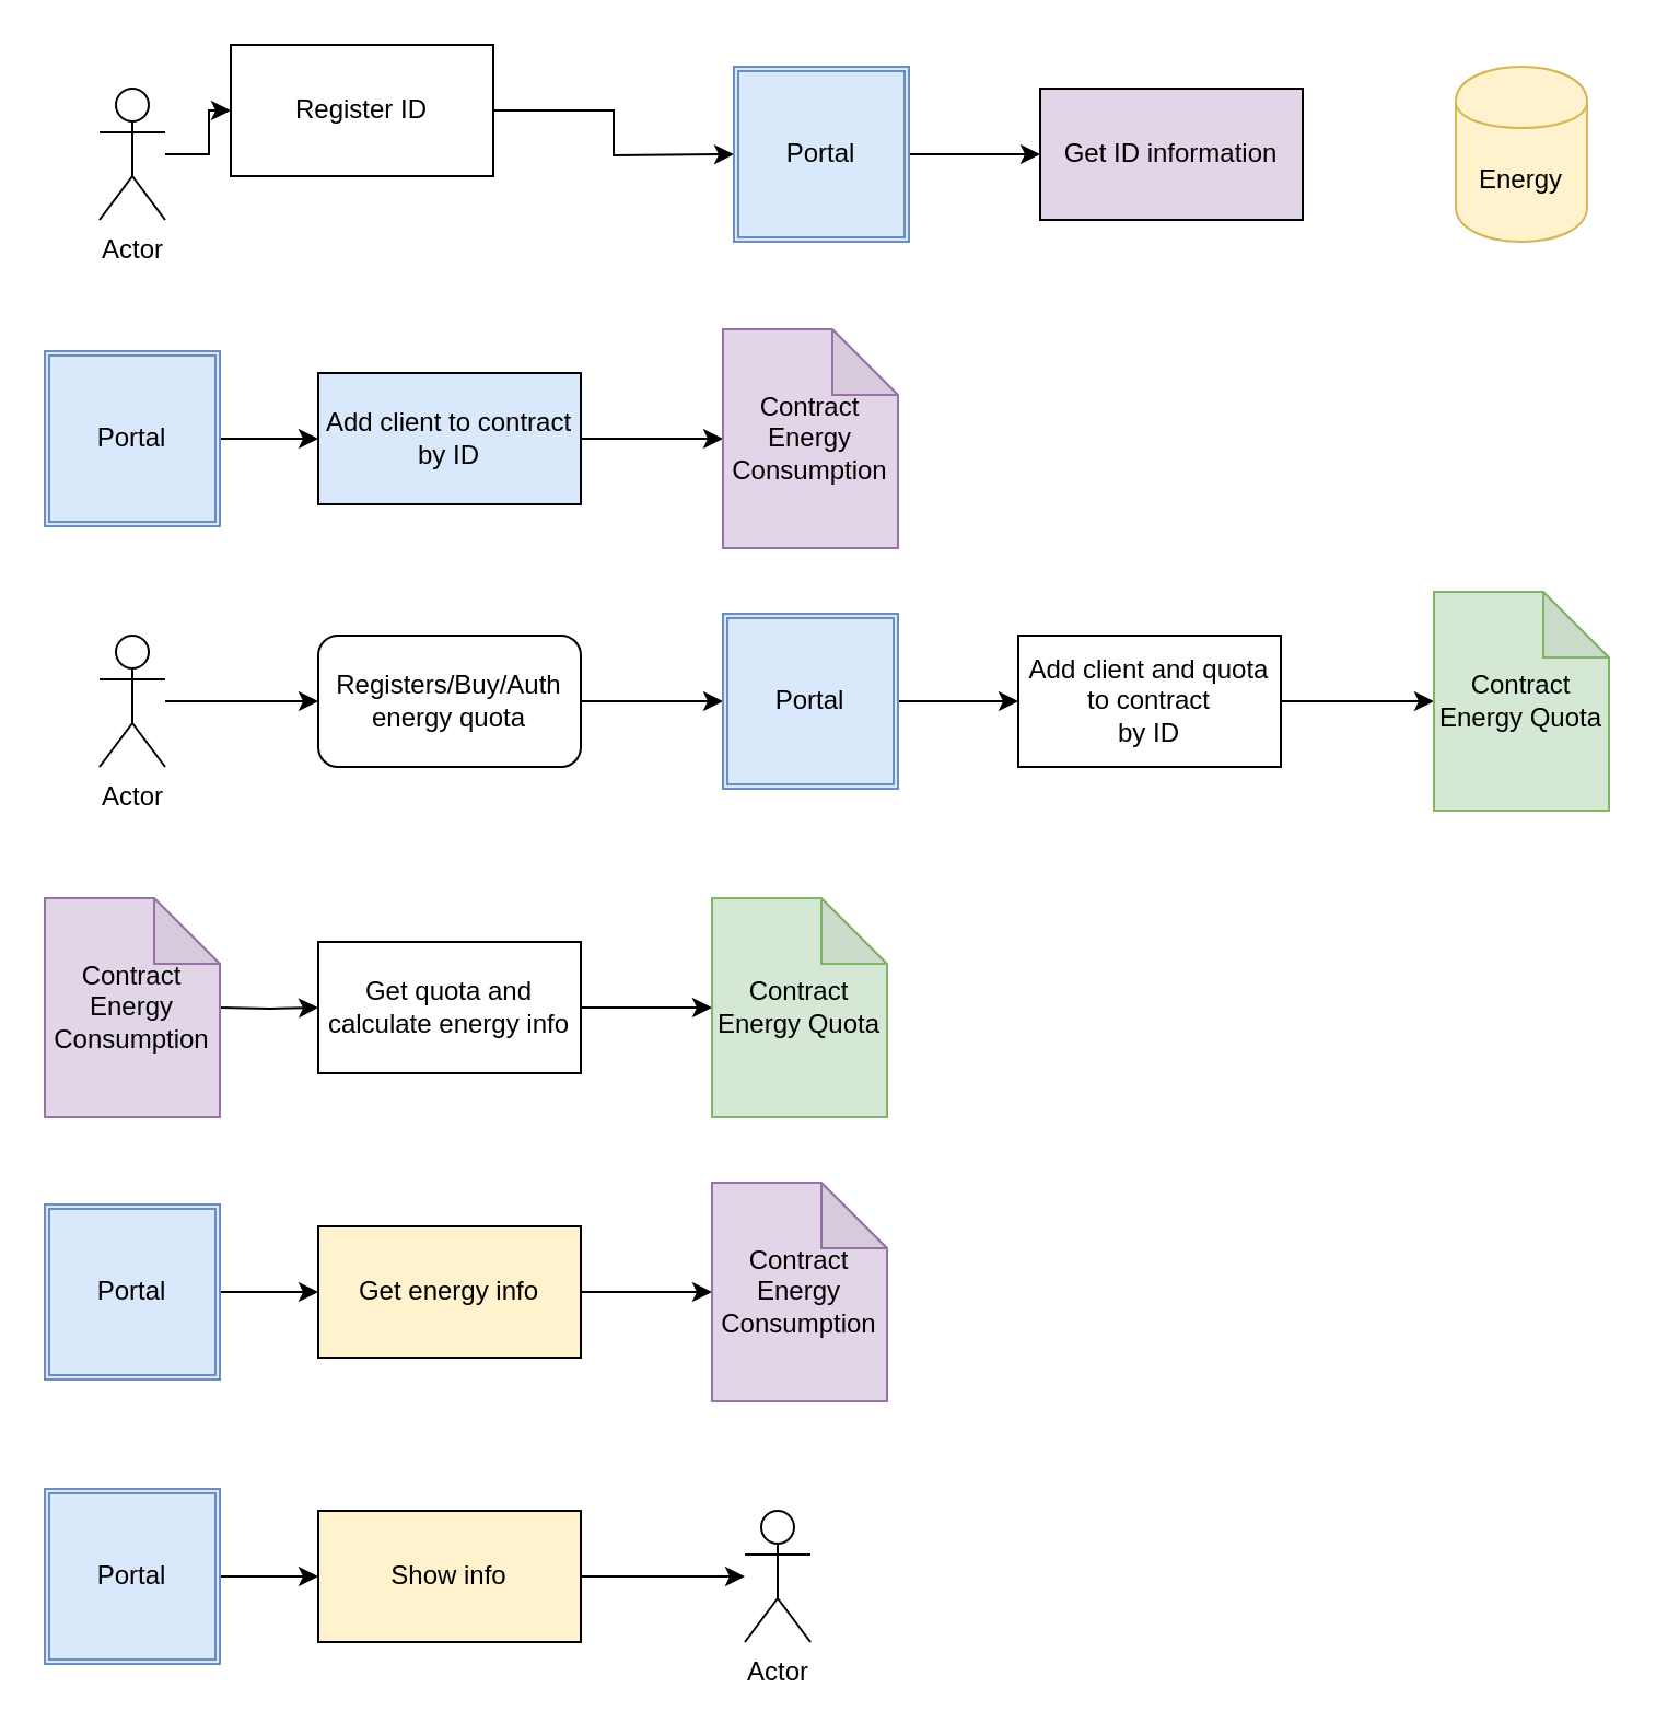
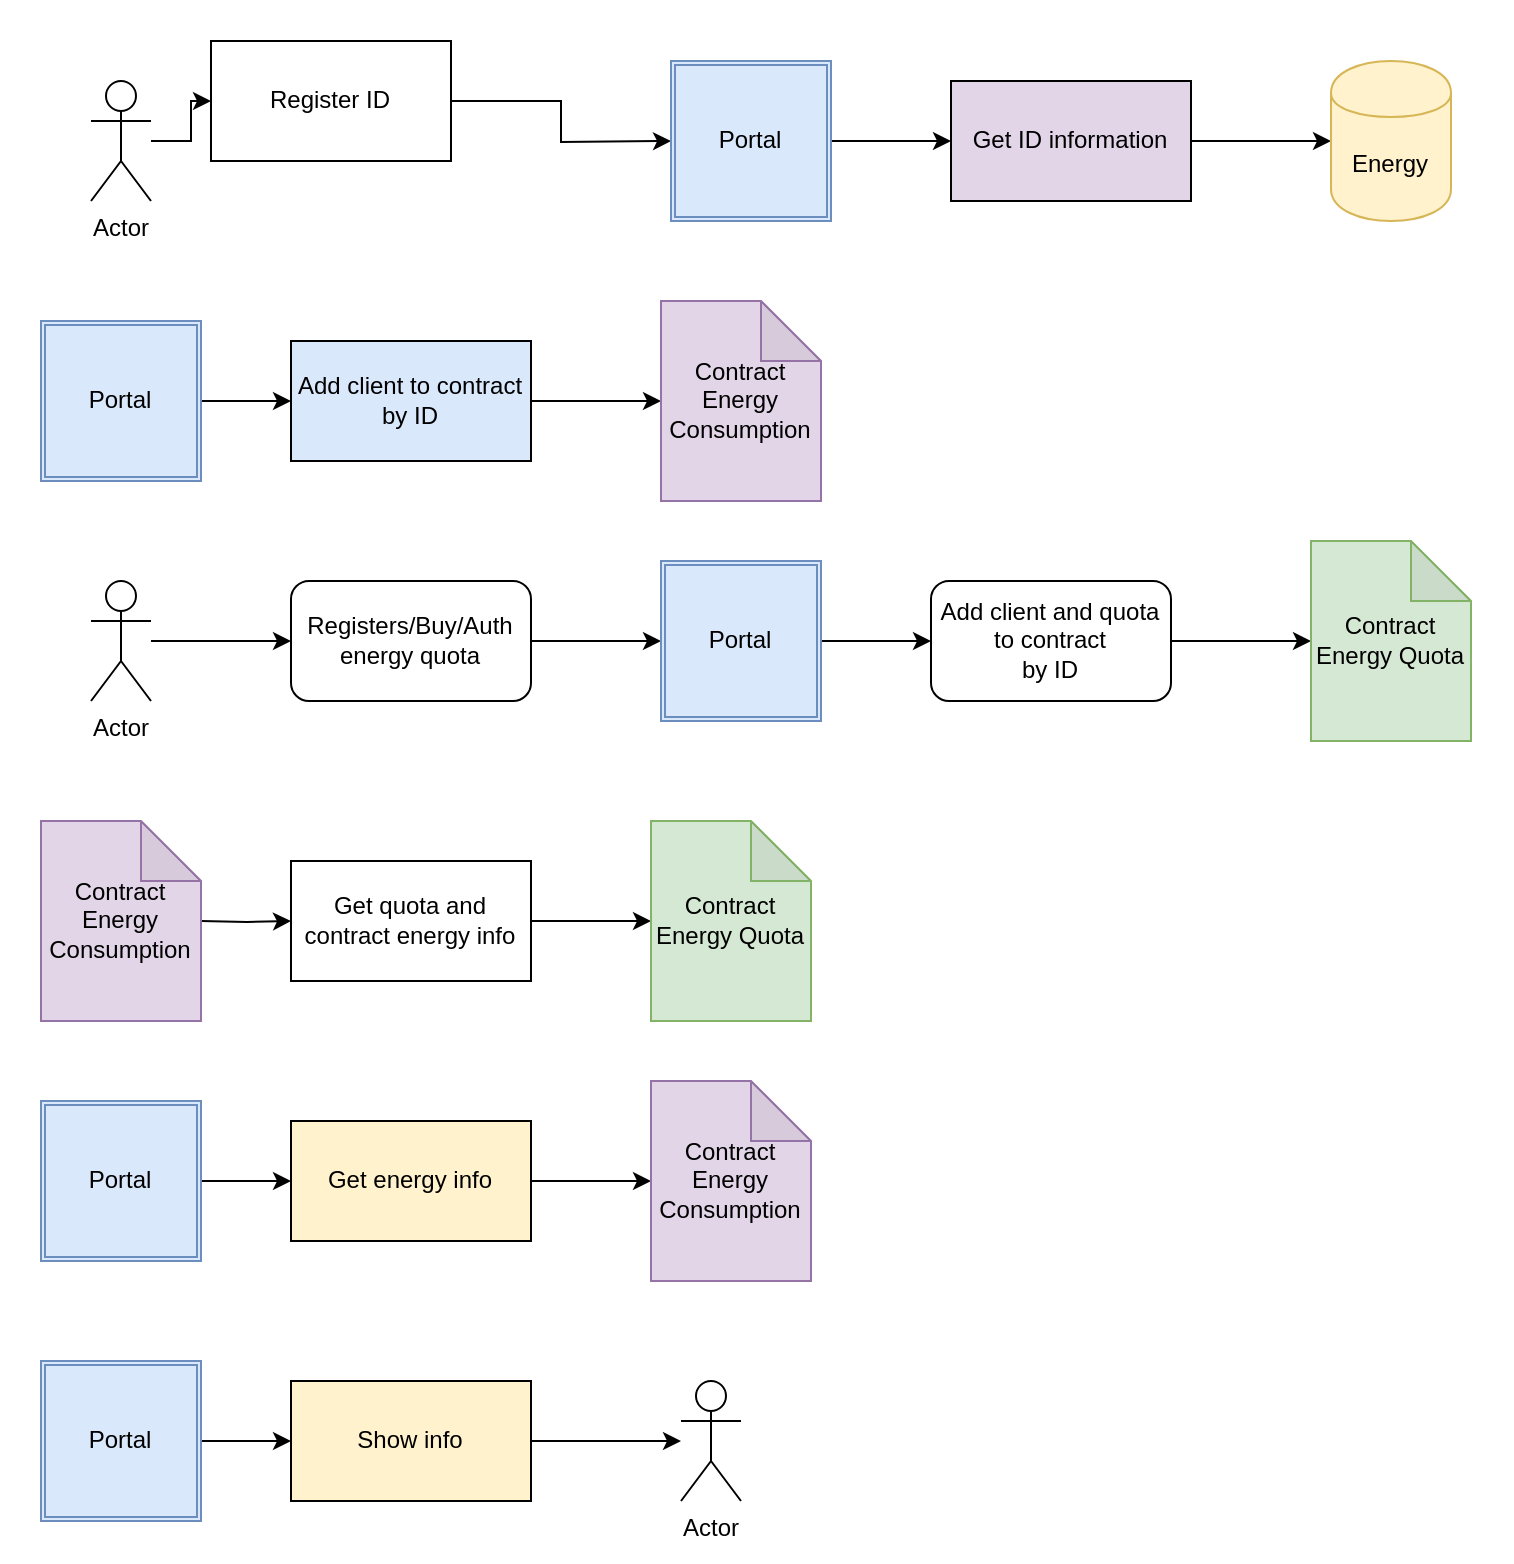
  <mxCell id="0" />
  <mxCell id="1" parent="0" />
  <mxCell id="2" style="edgeStyle=orthogonalEdgeStyle;rounded=0;orthogonalLoop=1;jettySize=auto;html=1;entryX=0;entryY=0.5;entryDx=0;entryDy=0;" edge="1" parent="1" source="3" target="5"><mxGeometry relative="1" as="geometry" /></mxCell>
  <mxCell id="3" value="Actor" style="shape=umlActor;verticalLabelPosition=bottom;labelBackgroundColor=#ffffff;verticalAlign=top;html=1;outlineConnect=0;" vertex="1" parent="1"><mxGeometry x="45" y="40" width="30" height="60" as="geometry" /></mxCell>
  <mxCell id="4" style="edgeStyle=orthogonalEdgeStyle;rounded=0;orthogonalLoop=1;jettySize=auto;html=1;entryX=0;entryY=0.5;entryDx=0;entryDy=0;" edge="1" parent="1" source="5"><mxGeometry relative="1" as="geometry"><mxPoint x="335" y="70" as="targetPoint" /></mxGeometry></mxCell>
  <mxCell id="5" value="Register ID" style="rounded=0;whiteSpace=wrap;html=1;" vertex="1" parent="1"><mxGeometry x="105" y="20" width="120" height="60" as="geometry" /></mxCell>
  <mxCell id="6" value="" style="edgeStyle=orthogonalEdgeStyle;rounded=0;orthogonalLoop=1;jettySize=auto;html=1;" edge="1" parent="1" source="7" target="9"><mxGeometry relative="1" as="geometry" /></mxCell>
  <mxCell id="7" value="Portal" style="shape=ext;double=1;whiteSpace=wrap;html=1;aspect=fixed;fillColor=#dae8fc;strokeColor=#6c8ebf;" vertex="1" parent="1"><mxGeometry x="335" y="30" width="80" height="80" as="geometry" /></mxCell>
+ <mxCell id="8" style="edgeStyle=orthogonalEdgeStyle;rounded=0;orthogonalLoop=1;jettySize=auto;html=1;exitX=1;exitY=0.5;exitDx=0;exitDy=0;" edge="1" parent="1" source="9" target="10"><mxGeometry relative="1" as="geometry" /></mxCell>
  <mxCell id="9" value="Get ID information" style="rounded=0;whiteSpace=wrap;html=1;fillColor=#e1d5e7;" vertex="1" parent="1"><mxGeometry x="475" y="40" width="120" height="60" as="geometry" /></mxCell>
  <mxCell id="10" value="Energy" style="shape=cylinder;whiteSpace=wrap;html=1;boundedLbl=1;backgroundOutline=1;fillColor=#fff2cc;strokeColor=#d6b656;" vertex="1" parent="1"><mxGeometry x="665" y="30" width="60" height="80" as="geometry" /></mxCell>
  <mxCell id="11" style="edgeStyle=orthogonalEdgeStyle;rounded=0;orthogonalLoop=1;jettySize=auto;html=1;entryX=0;entryY=0.5;entryDx=0;entryDy=0;" edge="1" parent="1" source="12" target="14"><mxGeometry relative="1" as="geometry" /></mxCell>
  <mxCell id="12" value="Portal" style="shape=ext;double=1;whiteSpace=wrap;html=1;aspect=fixed;fillColor=#dae8fc;strokeColor=#6c8ebf;" vertex="1" parent="1"><mxGeometry x="20" y="160" width="80" height="80" as="geometry" /></mxCell>
  <mxCell id="13" style="edgeStyle=orthogonalEdgeStyle;rounded=0;orthogonalLoop=1;jettySize=auto;html=1;entryX=0;entryY=0.5;entryDx=0;entryDy=0;entryPerimeter=0;" edge="1" parent="1" source="14" target="15"><mxGeometry relative="1" as="geometry" /></mxCell>
  <mxCell id="14" value="Add client to contract&lt;br&gt;by ID" style="rounded=0;whiteSpace=wrap;html=1;fillColor=#dae8fc;" vertex="1" parent="1"><mxGeometry x="145" y="170" width="120" height="60" as="geometry" /></mxCell>
  <mxCell id="15" value="Contract Energy&lt;br&gt;Consumption" style="shape=note;whiteSpace=wrap;html=1;backgroundOutline=1;darkOpacity=0.05;fillColor=#e1d5e7;strokeColor=#9673a6;" vertex="1" parent="1"><mxGeometry x="330" y="150" width="80" height="100" as="geometry" /></mxCell>
  <mxCell id="16" style="edgeStyle=orthogonalEdgeStyle;rounded=0;orthogonalLoop=1;jettySize=auto;html=1;entryX=0;entryY=0.5;entryDx=0;entryDy=0;" edge="1" parent="1" source="17" target="19"><mxGeometry relative="1" as="geometry" /></mxCell>
  <mxCell id="17" value="Actor" style="shape=umlActor;verticalLabelPosition=bottom;labelBackgroundColor=#ffffff;verticalAlign=top;html=1;outlineConnect=0;" vertex="1" parent="1"><mxGeometry x="45" y="290" width="30" height="60" as="geometry" /></mxCell>
  <mxCell id="18" value="" style="edgeStyle=orthogonalEdgeStyle;rounded=0;orthogonalLoop=1;jettySize=auto;html=1;" edge="1" parent="1" source="19" target="21"><mxGeometry relative="1" as="geometry" /></mxCell>
  <mxCell id="19" value="Registers/Buy/Auth&lt;br&gt;energy quota" style="whiteSpace=wrap;html=1;rounded=1;" vertex="1" parent="1"><mxGeometry x="145" y="290" width="120" height="60" as="geometry" /></mxCell>
  <mxCell id="20" value="" style="edgeStyle=orthogonalEdgeStyle;rounded=0;orthogonalLoop=1;jettySize=auto;html=1;" edge="1" parent="1" source="21" target="23"><mxGeometry relative="1" as="geometry" /></mxCell>
  <mxCell id="21" value="Portal" style="shape=ext;double=1;whiteSpace=wrap;html=1;aspect=fixed;fillColor=#dae8fc;strokeColor=#6c8ebf;" vertex="1" parent="1"><mxGeometry x="330" y="280" width="80" height="80" as="geometry" /></mxCell>
  <mxCell id="22" style="edgeStyle=orthogonalEdgeStyle;rounded=0;orthogonalLoop=1;jettySize=auto;html=1;entryX=0;entryY=0.5;entryDx=0;entryDy=0;entryPerimeter=0;" edge="1" parent="1" source="23" target="24"><mxGeometry relative="1" as="geometry" /></mxCell>
- <mxCell id="23" value="Add client and quota to contract&lt;br&gt;by ID" style="rounded=0;whiteSpace=wrap;html=1;" vertex="1" parent="1"><mxGeometry x="465" y="290" width="120" height="60" as="geometry" /></mxCell>
+ <mxCell id="23" value="Add client and quota to contract&lt;br&gt;by ID" style="whiteSpace=wrap;html=1;rounded=1;" vertex="1" parent="1"><mxGeometry x="465" y="290" width="120" height="60" as="geometry" /></mxCell>
  <mxCell id="24" value="Contract Energy Quota" style="shape=note;whiteSpace=wrap;html=1;backgroundOutline=1;darkOpacity=0.05;fillColor=#d5e8d4;strokeColor=#82b366;" vertex="1" parent="1"><mxGeometry x="655" y="270" width="80" height="100" as="geometry" /></mxCell>
  <mxCell id="25" value="" style="edgeStyle=orthogonalEdgeStyle;rounded=0;orthogonalLoop=1;jettySize=auto;html=1;" edge="1" parent="1" target="27"><mxGeometry relative="1" as="geometry"><mxPoint x="100" y="460" as="sourcePoint" /></mxGeometry></mxCell>
  <mxCell id="26" value="" style="edgeStyle=orthogonalEdgeStyle;rounded=0;orthogonalLoop=1;jettySize=auto;html=1;" edge="1" parent="1" source="27" target="29"><mxGeometry relative="1" as="geometry" /></mxCell>
- <mxCell id="27" value="Get quota and calculate energy info" style="rounded=0;whiteSpace=wrap;html=1;" vertex="1" parent="1"><mxGeometry x="145" y="430" width="120" height="60" as="geometry" /></mxCell>
+ <mxCell id="27" value="Get quota and contract energy info" style="rounded=0;whiteSpace=wrap;html=1;" vertex="1" parent="1"><mxGeometry x="145" y="430" width="120" height="60" as="geometry" /></mxCell>
  <mxCell id="28" value="Contract Energy&lt;br&gt;Consumption" style="shape=note;whiteSpace=wrap;html=1;backgroundOutline=1;darkOpacity=0.05;fillColor=#e1d5e7;strokeColor=#9673a6;" vertex="1" parent="1"><mxGeometry x="20" y="410" width="80" height="100" as="geometry" /></mxCell>
  <mxCell id="29" value="Contract Energy Quota" style="shape=note;whiteSpace=wrap;html=1;backgroundOutline=1;darkOpacity=0.05;fillColor=#d5e8d4;strokeColor=#82b366;" vertex="1" parent="1"><mxGeometry x="325" y="410" width="80" height="100" as="geometry" /></mxCell>
  <mxCell id="30" value="" style="edgeStyle=orthogonalEdgeStyle;rounded=0;orthogonalLoop=1;jettySize=auto;html=1;" edge="1" parent="1" source="31" target="33"><mxGeometry relative="1" as="geometry" /></mxCell>
  <mxCell id="31" value="Portal" style="shape=ext;double=1;whiteSpace=wrap;html=1;aspect=fixed;fillColor=#dae8fc;strokeColor=#6c8ebf;" vertex="1" parent="1"><mxGeometry x="20" y="550" width="80" height="80" as="geometry" /></mxCell>
  <mxCell id="32" value="" style="edgeStyle=orthogonalEdgeStyle;rounded=0;orthogonalLoop=1;jettySize=auto;html=1;" edge="1" parent="1" source="33" target="34"><mxGeometry relative="1" as="geometry" /></mxCell>
  <mxCell id="33" value="Get energy info" style="rounded=0;whiteSpace=wrap;html=1;fillColor=#fff2cc;" vertex="1" parent="1"><mxGeometry x="145" y="560" width="120" height="60" as="geometry" /></mxCell>
  <mxCell id="34" value="Contract Energy&lt;br&gt;Consumption" style="shape=note;whiteSpace=wrap;html=1;backgroundOutline=1;darkOpacity=0.05;fillColor=#e1d5e7;strokeColor=#9673a6;" vertex="1" parent="1"><mxGeometry x="325" y="540" width="80" height="100" as="geometry" /></mxCell>
  <mxCell id="35" value="" style="edgeStyle=orthogonalEdgeStyle;rounded=0;orthogonalLoop=1;jettySize=auto;html=1;" edge="1" parent="1" source="36" target="38"><mxGeometry relative="1" as="geometry" /></mxCell>
  <mxCell id="36" value="Portal" style="shape=ext;double=1;whiteSpace=wrap;html=1;aspect=fixed;fillColor=#dae8fc;strokeColor=#6c8ebf;" vertex="1" parent="1"><mxGeometry x="20" y="680" width="80" height="80" as="geometry" /></mxCell>
  <mxCell id="37" value="" style="edgeStyle=orthogonalEdgeStyle;rounded=0;orthogonalLoop=1;jettySize=auto;html=1;" edge="1" parent="1" source="38" target="39"><mxGeometry relative="1" as="geometry" /></mxCell>
  <mxCell id="38" value="Show info" style="rounded=0;whiteSpace=wrap;html=1;fillColor=#fff2cc;" vertex="1" parent="1"><mxGeometry x="145" y="690" width="120" height="60" as="geometry" /></mxCell>
  <mxCell id="39" value="Actor" style="shape=umlActor;verticalLabelPosition=bottom;labelBackgroundColor=#ffffff;verticalAlign=top;html=1;outlineConnect=0;" vertex="1" parent="1"><mxGeometry x="340" y="690" width="30" height="60" as="geometry" /></mxCell>
